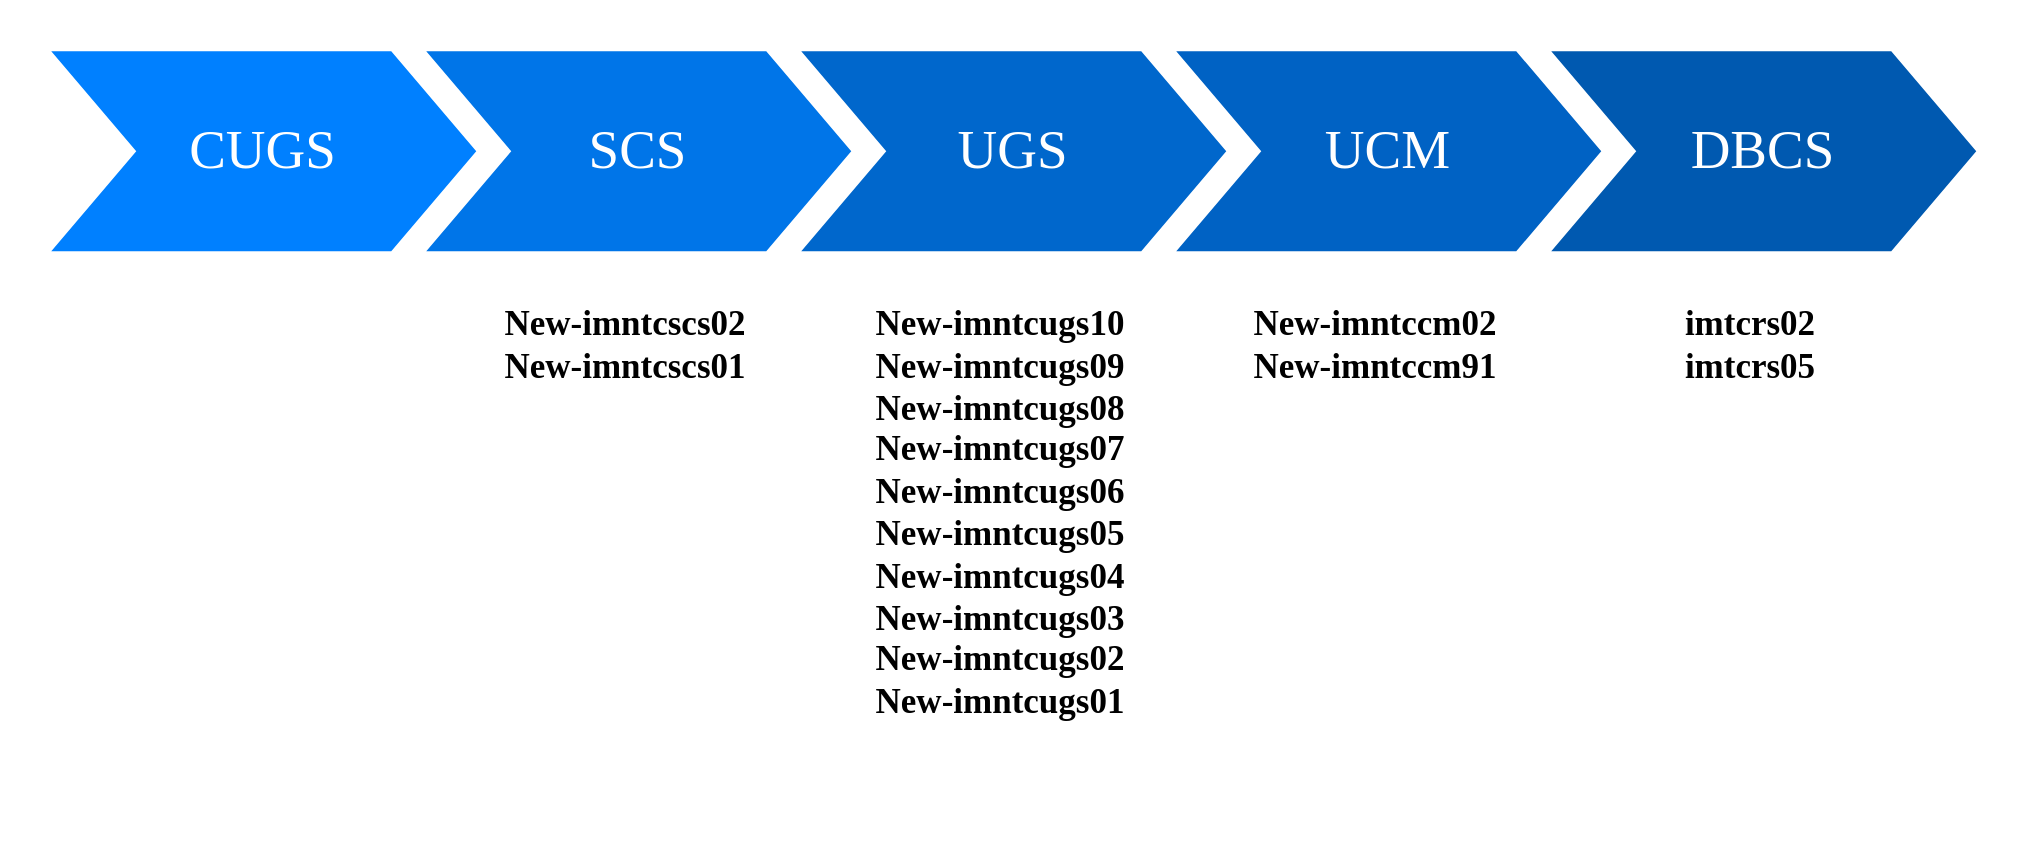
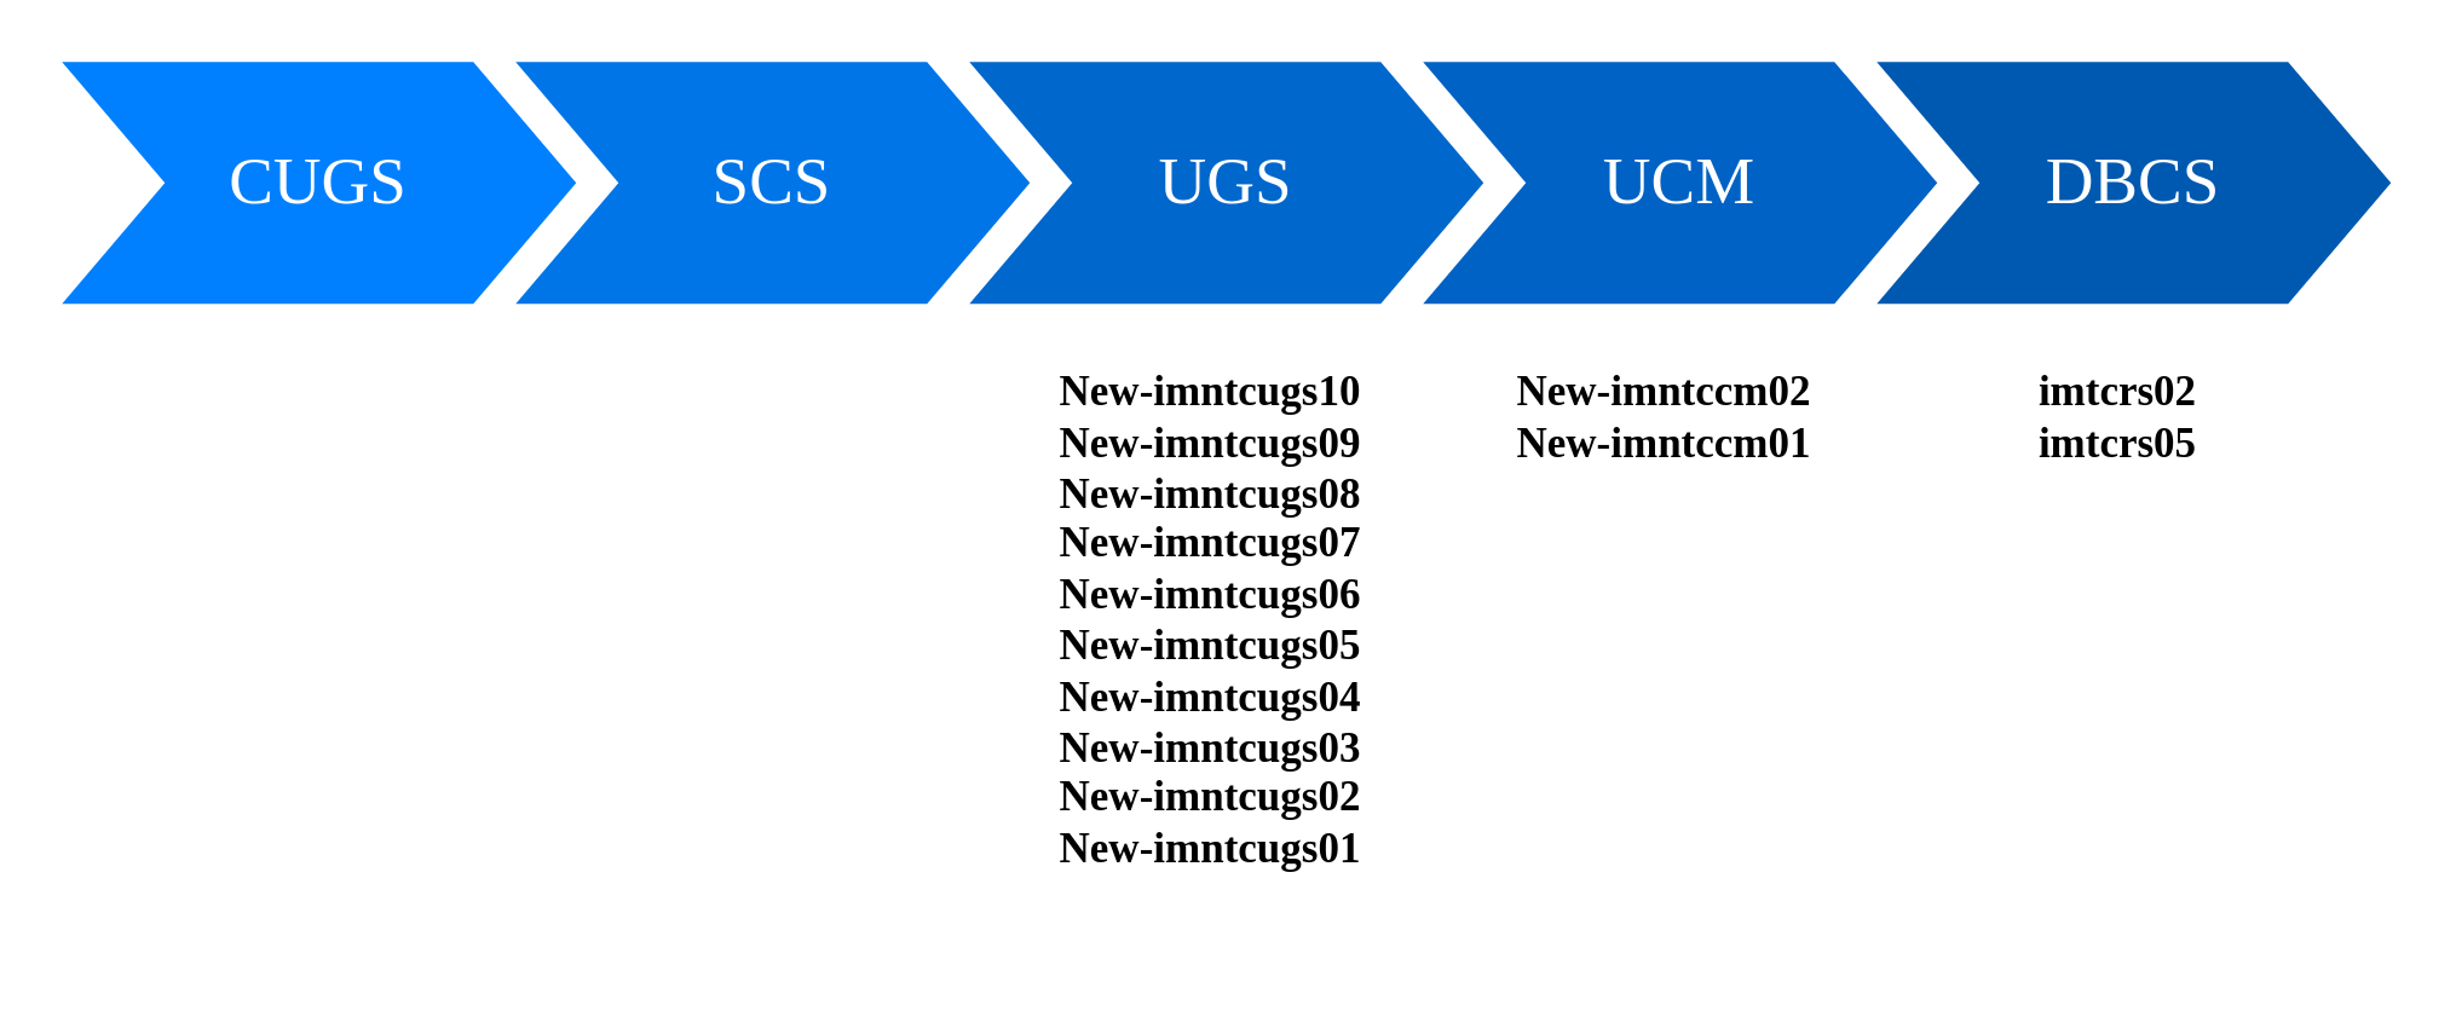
  <mxCell id="0" />
  <mxCell id="1" parent="0" />
  <mxCell id="2" value="" style="group" parent="1" vertex="1" connectable="0"><mxGeometry x="20" y="20" width="770" height="300" as="geometry" /></mxCell>
  <mxCell id="3" value="CUGS" style="shape=step;whiteSpace=wrap;html=1;fontSize=22;fillColor=#0080FF;fontColor=#FFFFFF;strokeColor=none;fontFamily=twayfly;fontSource=https%3A%2F%2Fcdn.jsdelivr.net%2Fgh%2Fprojectnoonnu%2Fnoonfonts_tway%401.0%2Ftwayfly.woff;" parent="2" vertex="1"><mxGeometry width="170" height="80" as="geometry" /></mxCell>
  <mxCell id="4" value="SCS" style="shape=step;whiteSpace=wrap;html=1;fontSize=22;fillColor=#0075E8;fontColor=#FFFFFF;strokeColor=none;fontFamily=twayfly;fontSource=https%3A%2F%2Fcdn.jsdelivr.net%2Fgh%2Fprojectnoonnu%2Fnoonfonts_tway%401.0%2Ftwayfly.woff;" parent="2" vertex="1"><mxGeometry x="150" width="170" height="80" as="geometry" /></mxCell>
  <mxCell id="5" value="UGS" style="shape=step;whiteSpace=wrap;html=1;fontSize=22;fillColor=#0067CC;fontColor=#FFFFFF;strokeColor=none;fontFamily=twayfly;fontSource=https%3A%2F%2Fcdn.jsdelivr.net%2Fgh%2Fprojectnoonnu%2Fnoonfonts_tway%401.0%2Ftwayfly.woff;" parent="2" vertex="1"><mxGeometry x="300" width="170" height="80" as="geometry" /></mxCell>
  <mxCell id="6" value="UCM" style="shape=step;whiteSpace=wrap;html=1;fontSize=22;fillColor=#0062C4;fontColor=#FFFFFF;strokeColor=none;fontFamily=twayfly;fontSource=https%3A%2F%2Fcdn.jsdelivr.net%2Fgh%2Fprojectnoonnu%2Fnoonfonts_tway%401.0%2Ftwayfly.woff;" parent="2" vertex="1"><mxGeometry x="450" width="170" height="80" as="geometry" /></mxCell>
  <mxCell id="7" value="DBCS" style="shape=step;whiteSpace=wrap;html=1;fontSize=22;fillColor=#0059B0;fontColor=#FFFFFF;strokeColor=none;fontFamily=twayfly;fontSource=https%3A%2F%2Fcdn.jsdelivr.net%2Fgh%2Fprojectnoonnu%2Fnoonfonts_tway%401.0%2Ftwayfly.woff;" parent="2" vertex="1"><mxGeometry x="600" width="170" height="80" as="geometry" /></mxCell>
- <mxCell id="8" value="&lt;div style=&quot;font-size: 14px;&quot;&gt;New-imntcscs02&lt;/div&gt;&lt;div style=&quot;font-size: 14px;&quot;&gt;New-imntcscs01&lt;/div&gt;" style="text;spacingTop=-5;fillColor=#ffffff;whiteSpace=wrap;html=1;align=center;fontSize=14;fontFamily=Pretendard-Regular;fillColor=none;strokeColor=none;fontSource=https%3A%2F%2Fcdn.jsdelivr.net%2Fgh%2FProject-Noonnu%2Fnoonfonts_2107%401.1%2FPretendard-Regular.woff;fontStyle=1" parent="2" vertex="1"><mxGeometry x="160" y="100" width="140" height="200" as="geometry" /></mxCell>
  <mxCell id="9" value="&lt;div style=&quot;font-size: 14px;&quot;&gt;New-imntcugs10&lt;/div&gt;&lt;div style=&quot;font-size: 14px;&quot;&gt;New-imntcugs09&lt;/div&gt;&lt;div style=&quot;font-size: 14px;&quot;&gt;New-imntcugs08&lt;/div&gt;&lt;div style=&quot;font-size: 14px;&quot;&gt;New-imntcugs07&lt;/div&gt;&lt;div style=&quot;font-size: 14px;&quot;&gt;New-imntcugs06&lt;/div&gt;&lt;div style=&quot;font-size: 14px;&quot;&gt;New-imntcugs05&lt;/div&gt;&lt;div style=&quot;font-size: 14px;&quot;&gt;New-imntcugs04&lt;/div&gt;&lt;div style=&quot;font-size: 14px;&quot;&gt;New-imntcugs03&lt;/div&gt;&lt;div style=&quot;font-size: 14px;&quot;&gt;New-imntcugs02&lt;/div&gt;&lt;div style=&quot;font-size: 14px;&quot;&gt;New-imntcugs01&lt;/div&gt;" style="text;spacingTop=-5;fillColor=#ffffff;whiteSpace=wrap;html=1;align=center;fontSize=14;fontFamily=Pretendard-Regular;fillColor=none;strokeColor=none;fontSource=https%3A%2F%2Fcdn.jsdelivr.net%2Fgh%2FProject-Noonnu%2Fnoonfonts_2107%401.1%2FPretendard-Regular.woff;fontStyle=1" parent="2" vertex="1"><mxGeometry x="310" y="100" width="140" height="200" as="geometry" /></mxCell>
- <mxCell id="10" value="&lt;div style=&quot;font-size: 14px;&quot;&gt;New-imntccm02&lt;/div&gt;&lt;div style=&quot;font-size: 14px;&quot;&gt;New-imntccm91&lt;/div&gt;" style="text;spacingTop=-5;fillColor=#ffffff;whiteSpace=wrap;html=1;align=center;fontSize=14;fontFamily=Pretendard-Regular;fillColor=none;strokeColor=none;fontSource=https%3A%2F%2Fcdn.jsdelivr.net%2Fgh%2FProject-Noonnu%2Fnoonfonts_2107%401.1%2FPretendard-Regular.woff;fontStyle=1" parent="2" vertex="1"><mxGeometry x="460" y="100" width="140" height="200" as="geometry" /></mxCell>
+ <mxCell id="10" value="&lt;div style=&quot;font-size: 14px;&quot;&gt;New-imntccm02&lt;/div&gt;&lt;div style=&quot;font-size: 14px;&quot;&gt;New-imntccm01&lt;/div&gt;" style="text;spacingTop=-5;fillColor=#ffffff;whiteSpace=wrap;html=1;align=center;fontSize=14;fontFamily=Pretendard-Regular;fillColor=none;strokeColor=none;fontSource=https%3A%2F%2Fcdn.jsdelivr.net%2Fgh%2FProject-Noonnu%2Fnoonfonts_2107%401.1%2FPretendard-Regular.woff;fontStyle=1" parent="2" vertex="1"><mxGeometry x="460" y="100" width="140" height="200" as="geometry" /></mxCell>
  <mxCell id="11" value="&lt;div style=&quot;font-size: 14px;&quot;&gt;imtcrs02&lt;/div&gt;&lt;div style=&quot;font-size: 14px;&quot;&gt;imtcrs05&lt;/div&gt;" style="text;spacingTop=-5;fillColor=#ffffff;whiteSpace=wrap;html=1;align=center;fontSize=14;fontFamily=Pretendard-Regular;fillColor=none;strokeColor=none;fontSource=https%3A%2F%2Fcdn.jsdelivr.net%2Fgh%2FProject-Noonnu%2Fnoonfonts_2107%401.1%2FPretendard-Regular.woff;fontStyle=1" parent="2" vertex="1"><mxGeometry x="610" y="100" width="140" height="200" as="geometry" /></mxCell>
